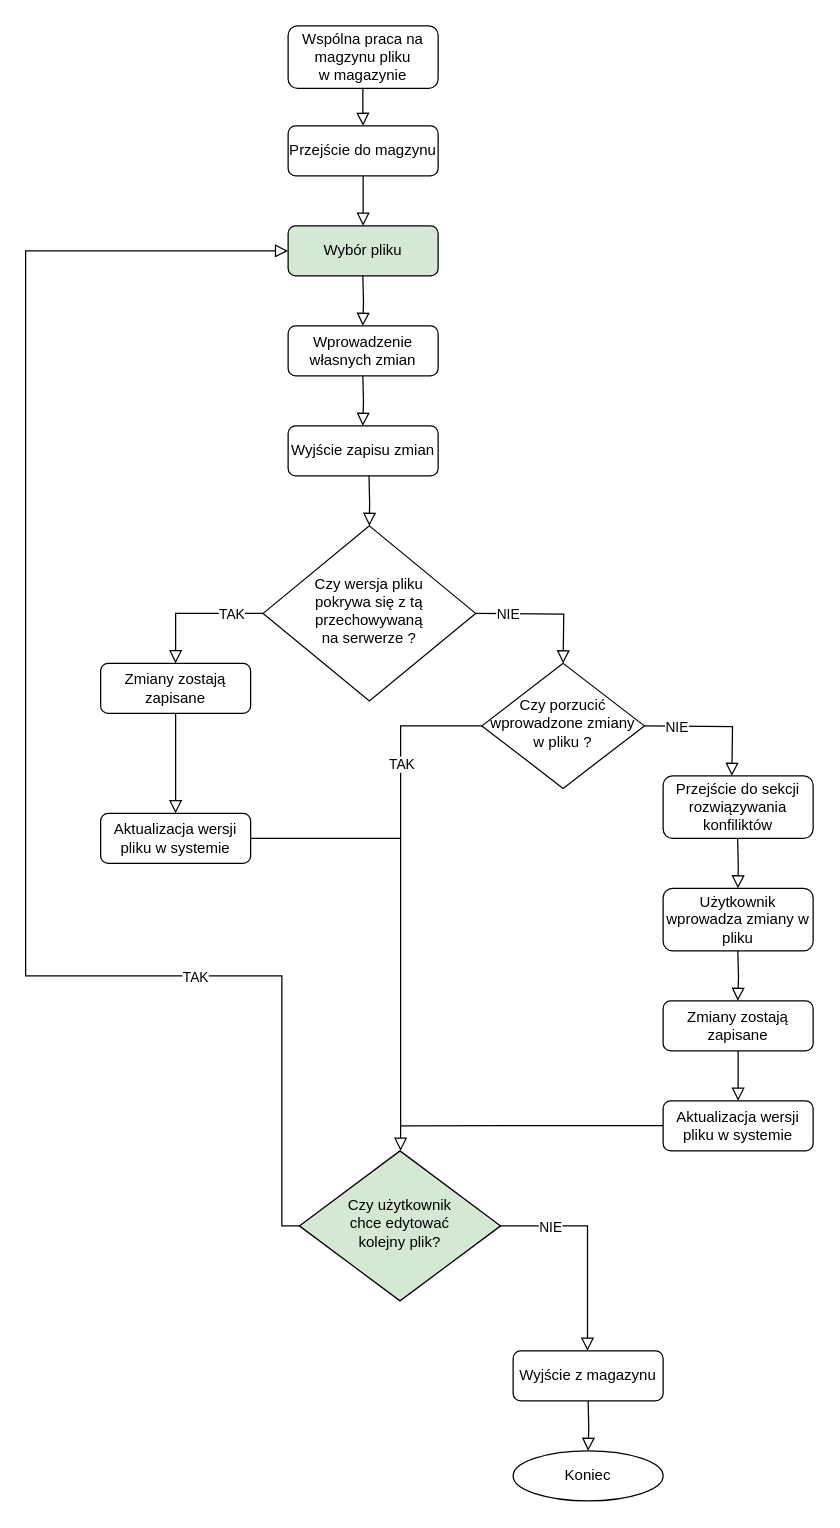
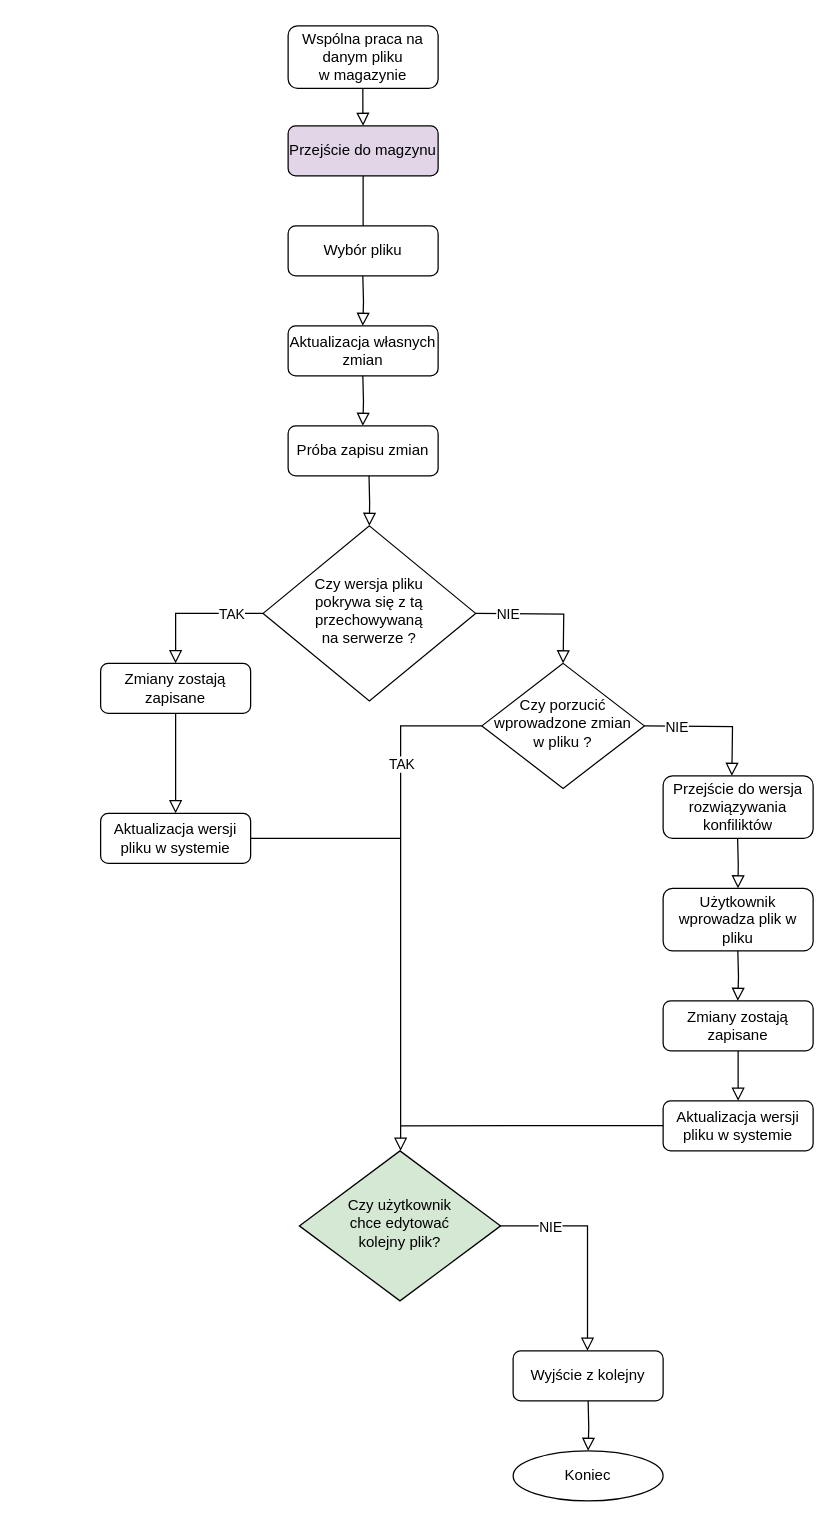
  <mxCell id="0" />
  <mxCell id="1" parent="0" />
  <mxCell id="2" value="" style="rounded=0;html=1;jettySize=auto;orthogonalLoop=1;fontSize=11;endArrow=block;endFill=0;endSize=8;strokeWidth=1;shadow=0;labelBackgroundColor=none;edgeStyle=orthogonalEdgeStyle;exitX=0;exitY=0.5;exitDx=0;exitDy=0;entryX=0.5;entryY=0;entryDx=0;entryDy=0;" parent="1" source="4" target="11" edge="1"><mxGeometry x="-1" y="-85" relative="1" as="geometry"><mxPoint x="25" y="-60" as="offset" /><mxPoint x="190" y="735" as="targetPoint" /></mxGeometry></mxCell>
  <mxCell id="3" value="TAK" style="edgeLabel;html=1;align=center;verticalAlign=middle;resizable=0;points=[];" parent="2" vertex="1" connectable="0"><mxGeometry x="-0.532" relative="1" as="geometry"><mxPoint as="offset" /></mxGeometry></mxCell>
  <mxCell id="4" value="Czy wersja pliku &lt;br&gt;pokrywa się z tą przechowywaną &lt;br&gt;na serwerze ?" style="rhombus;whiteSpace=wrap;html=1;shadow=0;fontFamily=Helvetica;fontSize=12;align=center;strokeWidth=1;spacing=6;spacingTop=-4;" parent="1" vertex="1"><mxGeometry x="210" y="420" width="170" height="140" as="geometry" /></mxCell>
- <mxCell id="5" value="Przejście do sekcji rozwiązywania konfiliktów" style="rounded=1;whiteSpace=wrap;html=1;fontSize=12;glass=0;strokeWidth=1;shadow=0;" parent="1" vertex="1"><mxGeometry x="530" y="620" width="120" height="50" as="geometry" /></mxCell>
- <mxCell id="6" value="Przejście do magzynu" style="rounded=1;whiteSpace=wrap;html=1;fontSize=12;glass=0;strokeWidth=1;shadow=0;" parent="1" vertex="1"><mxGeometry x="230" y="100" width="120" height="40" as="geometry" /></mxCell>
- <mxCell id="7" value="Wspólna praca na magzynu pliku &lt;br&gt;w magazynie" style="rounded=1;whiteSpace=wrap;html=1;fontSize=12;glass=0;strokeWidth=1;shadow=0;" parent="1" vertex="1"><mxGeometry x="230" y="20" width="120" height="50" as="geometry" /></mxCell>
+ <mxCell id="5" value="Przejście do wersja rozwiązywania konfiliktów" style="rounded=1;whiteSpace=wrap;html=1;fontSize=12;glass=0;strokeWidth=1;shadow=0;" parent="1" vertex="1"><mxGeometry x="530" y="620" width="120" height="50" as="geometry" /></mxCell>
+ <mxCell id="6" value="Przejście do magzynu" style="rounded=1;whiteSpace=wrap;html=1;fontSize=12;glass=0;strokeWidth=1;shadow=0;fillColor=#e1d5e7;" parent="1" vertex="1"><mxGeometry x="230" y="100" width="120" height="40" as="geometry" /></mxCell>
+ <mxCell id="7" value="Wspólna praca na danym pliku &lt;br&gt;w magazynie" style="rounded=1;whiteSpace=wrap;html=1;fontSize=12;glass=0;strokeWidth=1;shadow=0;" parent="1" vertex="1"><mxGeometry x="230" y="20" width="120" height="50" as="geometry" /></mxCell>
  <mxCell id="8" value="" style="rounded=0;html=1;jettySize=auto;orthogonalLoop=1;fontSize=11;endArrow=block;endFill=0;endSize=8;strokeWidth=1;shadow=0;labelBackgroundColor=none;edgeStyle=orthogonalEdgeStyle;" parent="1" edge="1"><mxGeometry relative="1" as="geometry"><mxPoint x="289.76" y="70" as="sourcePoint" /><mxPoint x="290" y="100" as="targetPoint" /><Array as="points"><mxPoint x="290" y="90" /><mxPoint x="290" y="90" /></Array></mxGeometry></mxCell>
- <mxCell id="9" value="Wybór pliku" style="rounded=1;whiteSpace=wrap;html=1;fontSize=12;glass=0;strokeWidth=1;shadow=0;fillColor=#d5e8d4;" parent="1" vertex="1"><mxGeometry x="230" y="180" width="120" height="40" as="geometry" /></mxCell>
- <mxCell id="10" value="" style="rounded=0;html=1;jettySize=auto;orthogonalLoop=1;fontSize=11;endArrow=block;endFill=0;endSize=8;strokeWidth=1;shadow=0;labelBackgroundColor=none;edgeStyle=orthogonalEdgeStyle;entryX=0.5;entryY=0;entryDx=0;entryDy=0;exitX=0.5;exitY=1;exitDx=0;exitDy=0;" parent="1" source="6" target="9" edge="1"><mxGeometry relative="1" as="geometry"><mxPoint x="299.76" y="80" as="sourcePoint" /><mxPoint x="300" y="110" as="targetPoint" /></mxGeometry></mxCell>
+ <mxCell id="9" value="Wybór pliku" style="rounded=1;whiteSpace=wrap;html=1;fontSize=12;glass=0;strokeWidth=1;shadow=0;" parent="1" vertex="1"><mxGeometry x="230" y="180" width="120" height="40" as="geometry" /></mxCell>
+ <mxCell id="10" value="" style="rounded=0;html=1;jettySize=auto;orthogonalLoop=1;fontSize=11;endArrow=none;endFill=0;endSize=8;strokeWidth=1;shadow=0;labelBackgroundColor=none;edgeStyle=orthogonalEdgeStyle;entryX=0.5;entryY=0;entryDx=0;entryDy=0;exitX=0.5;exitY=1;exitDx=0;exitDy=0;" parent="1" source="6" target="9" edge="1"><mxGeometry relative="1" as="geometry"><mxPoint x="299.76" y="80" as="sourcePoint" /><mxPoint x="300" y="110" as="targetPoint" /></mxGeometry></mxCell>
  <mxCell id="11" value="Zmiany zostają zapisane" style="rounded=1;whiteSpace=wrap;html=1;fontSize=12;glass=0;strokeWidth=1;shadow=0;" parent="1" vertex="1"><mxGeometry x="80" y="530" width="120" height="40" as="geometry" /></mxCell>
  <mxCell id="12" value="" style="rounded=0;html=1;jettySize=auto;orthogonalLoop=1;fontSize=11;endArrow=block;endFill=0;endSize=8;strokeWidth=1;shadow=0;labelBackgroundColor=none;edgeStyle=orthogonalEdgeStyle;exitX=0.5;exitY=1;exitDx=0;exitDy=0;entryX=0.5;entryY=0;entryDx=0;entryDy=0;" parent="1" source="11" target="18" edge="1"><mxGeometry x="-1" y="-85" relative="1" as="geometry"><mxPoint x="25" y="-60" as="offset" /><mxPoint x="-10" y="600" as="sourcePoint" /><mxPoint x="140" y="640" as="targetPoint" /></mxGeometry></mxCell>
- <mxCell id="13" value="Wprowadzenie własnych zmian" style="rounded=1;whiteSpace=wrap;html=1;fontSize=12;glass=0;strokeWidth=1;shadow=0;" vertex="1" parent="1"><mxGeometry x="230" y="260" width="120" height="40" as="geometry" /></mxCell>
+ <mxCell id="13" value="Aktualizacja własnych zmian" style="rounded=1;whiteSpace=wrap;html=1;fontSize=12;glass=0;strokeWidth=1;shadow=0;" vertex="1" parent="1"><mxGeometry x="230" y="260" width="120" height="40" as="geometry" /></mxCell>
  <mxCell id="14" value="" style="rounded=0;html=1;jettySize=auto;orthogonalLoop=1;fontSize=11;endArrow=block;endFill=0;endSize=8;strokeWidth=1;shadow=0;labelBackgroundColor=none;edgeStyle=orthogonalEdgeStyle;entryX=0.5;entryY=0;entryDx=0;entryDy=0;exitX=0.5;exitY=1;exitDx=0;exitDy=0;" edge="1" parent="1"><mxGeometry relative="1" as="geometry"><mxPoint x="289.75" y="220" as="sourcePoint" /><mxPoint x="289.75" y="260" as="targetPoint" /></mxGeometry></mxCell>
- <mxCell id="15" value="Wyjście zapisu zmian" style="rounded=1;whiteSpace=wrap;html=1;fontSize=12;glass=0;strokeWidth=1;shadow=0;" vertex="1" parent="1"><mxGeometry x="230" y="340" width="120" height="40" as="geometry" /></mxCell>
+ <mxCell id="15" value="Próba zapisu zmian" style="rounded=1;whiteSpace=wrap;html=1;fontSize=12;glass=0;strokeWidth=1;shadow=0;" vertex="1" parent="1"><mxGeometry x="230" y="340" width="120" height="40" as="geometry" /></mxCell>
  <mxCell id="16" value="" style="rounded=0;html=1;jettySize=auto;orthogonalLoop=1;fontSize=11;endArrow=block;endFill=0;endSize=8;strokeWidth=1;shadow=0;labelBackgroundColor=none;edgeStyle=orthogonalEdgeStyle;entryX=0.5;entryY=0;entryDx=0;entryDy=0;exitX=0.5;exitY=1;exitDx=0;exitDy=0;" edge="1" parent="1"><mxGeometry relative="1" as="geometry"><mxPoint x="289.75" y="300" as="sourcePoint" /><mxPoint x="289.75" y="340" as="targetPoint" /></mxGeometry></mxCell>
  <mxCell id="17" value="" style="rounded=0;html=1;jettySize=auto;orthogonalLoop=1;fontSize=11;endArrow=block;endFill=0;endSize=8;strokeWidth=1;shadow=0;labelBackgroundColor=none;edgeStyle=orthogonalEdgeStyle;entryX=0.5;entryY=0;entryDx=0;entryDy=0;exitX=0.5;exitY=1;exitDx=0;exitDy=0;" edge="1" parent="1" target="4"><mxGeometry relative="1" as="geometry"><mxPoint x="294.72" y="380" as="sourcePoint" /><mxPoint x="294.72" y="420" as="targetPoint" /></mxGeometry></mxCell>
  <mxCell id="18" value="Aktualizacja wersji pliku w systemie" style="rounded=1;whiteSpace=wrap;html=1;fontSize=12;glass=0;strokeWidth=1;shadow=0;" vertex="1" parent="1"><mxGeometry x="80" y="650" width="120" height="40" as="geometry" /></mxCell>
- <mxCell id="19" value="Czy porzucić wprowadzone zmiany w pliku ?" style="rhombus;whiteSpace=wrap;html=1;shadow=0;fontFamily=Helvetica;fontSize=12;align=center;strokeWidth=1;spacing=6;spacingTop=-4;" vertex="1" parent="1"><mxGeometry x="385" y="530" width="130" height="100" as="geometry" /></mxCell>
+ <mxCell id="19" value="Czy porzucić wprowadzone zmian w pliku ?" style="rhombus;whiteSpace=wrap;html=1;shadow=0;fontFamily=Helvetica;fontSize=12;align=center;strokeWidth=1;spacing=6;spacingTop=-4;" vertex="1" parent="1"><mxGeometry x="385" y="530" width="130" height="100" as="geometry" /></mxCell>
  <mxCell id="20" value="" style="rounded=0;html=1;jettySize=auto;orthogonalLoop=1;fontSize=11;endArrow=block;endFill=0;endSize=8;strokeWidth=1;shadow=0;labelBackgroundColor=none;edgeStyle=orthogonalEdgeStyle;exitX=0;exitY=0.5;exitDx=0;exitDy=0;entryX=0.5;entryY=0;entryDx=0;entryDy=0;" edge="1" parent="1"><mxGeometry x="-1" y="-85" relative="1" as="geometry"><mxPoint x="25" y="-60" as="offset" /><mxPoint x="450" y="530" as="targetPoint" /><mxPoint x="380" y="490" as="sourcePoint" /></mxGeometry></mxCell>
  <mxCell id="21" value="NIE" style="edgeLabel;html=1;align=center;verticalAlign=middle;resizable=0;points=[];" vertex="1" connectable="0" parent="20"><mxGeometry x="-0.532" relative="1" as="geometry"><mxPoint as="offset" /></mxGeometry></mxCell>
  <mxCell id="22" value="" style="rounded=0;html=1;jettySize=auto;orthogonalLoop=1;fontSize=11;endArrow=block;endFill=0;endSize=8;strokeWidth=1;shadow=0;labelBackgroundColor=none;edgeStyle=orthogonalEdgeStyle;exitX=0;exitY=0.5;exitDx=0;exitDy=0;" edge="1" parent="1"><mxGeometry x="-1" y="-85" relative="1" as="geometry"><mxPoint x="25" y="-60" as="offset" /><mxPoint x="320" y="920" as="targetPoint" /><mxPoint x="385" y="580" as="sourcePoint" /><Array as="points"><mxPoint x="320" y="580" /></Array></mxGeometry></mxCell>
  <mxCell id="23" value="TAK" style="edgeLabel;html=1;align=center;verticalAlign=middle;resizable=0;points=[];" vertex="1" connectable="0" parent="22"><mxGeometry x="-0.532" relative="1" as="geometry"><mxPoint as="offset" /></mxGeometry></mxCell>
  <mxCell id="24" value="" style="rounded=0;html=1;jettySize=auto;orthogonalLoop=1;fontSize=11;endArrow=block;endFill=0;endSize=8;strokeWidth=1;shadow=0;labelBackgroundColor=none;edgeStyle=orthogonalEdgeStyle;exitX=0;exitY=0.5;exitDx=0;exitDy=0;entryX=0.5;entryY=0;entryDx=0;entryDy=0;" edge="1" parent="1"><mxGeometry x="-1" y="-85" relative="1" as="geometry"><mxPoint x="25" y="-60" as="offset" /><mxPoint x="585" y="620" as="targetPoint" /><mxPoint x="515" y="580" as="sourcePoint" /></mxGeometry></mxCell>
  <mxCell id="25" value="NIE" style="edgeLabel;html=1;align=center;verticalAlign=middle;resizable=0;points=[];" vertex="1" connectable="0" parent="24"><mxGeometry x="-0.532" relative="1" as="geometry"><mxPoint as="offset" /></mxGeometry></mxCell>
- <mxCell id="26" value="Użytkownik wprowadza zmiany w pliku" style="rounded=1;whiteSpace=wrap;html=1;fontSize=12;glass=0;strokeWidth=1;shadow=0;" vertex="1" parent="1"><mxGeometry x="530" y="710" width="120" height="50" as="geometry" /></mxCell>
+ <mxCell id="26" value="Użytkownik wprowadza plik w pliku" style="rounded=1;whiteSpace=wrap;html=1;fontSize=12;glass=0;strokeWidth=1;shadow=0;" vertex="1" parent="1"><mxGeometry x="530" y="710" width="120" height="50" as="geometry" /></mxCell>
  <mxCell id="27" value="" style="rounded=0;html=1;jettySize=auto;orthogonalLoop=1;fontSize=11;endArrow=block;endFill=0;endSize=8;strokeWidth=1;shadow=0;labelBackgroundColor=none;edgeStyle=orthogonalEdgeStyle;entryX=0.5;entryY=0;entryDx=0;entryDy=0;exitX=0.5;exitY=1;exitDx=0;exitDy=0;" edge="1" parent="1"><mxGeometry relative="1" as="geometry"><mxPoint x="589.6" y="670" as="sourcePoint" /><mxPoint x="589.88" y="710" as="targetPoint" /></mxGeometry></mxCell>
  <mxCell id="28" value="Zmiany zostają zapisane" style="rounded=1;whiteSpace=wrap;html=1;fontSize=12;glass=0;strokeWidth=1;shadow=0;" vertex="1" parent="1"><mxGeometry x="530" y="800" width="120" height="40" as="geometry" /></mxCell>
  <mxCell id="29" value="" style="rounded=0;html=1;jettySize=auto;orthogonalLoop=1;fontSize=11;endArrow=block;endFill=0;endSize=8;strokeWidth=1;shadow=0;labelBackgroundColor=none;edgeStyle=orthogonalEdgeStyle;exitX=0.5;exitY=1;exitDx=0;exitDy=0;" edge="1" parent="1" source="28"><mxGeometry x="-1" y="-85" relative="1" as="geometry"><mxPoint x="25" y="-60" as="offset" /><mxPoint x="440" y="870" as="sourcePoint" /><mxPoint x="590" y="880" as="targetPoint" /></mxGeometry></mxCell>
  <mxCell id="30" value="Aktualizacja wersji pliku w systemie" style="rounded=1;whiteSpace=wrap;html=1;fontSize=12;glass=0;strokeWidth=1;shadow=0;" vertex="1" parent="1"><mxGeometry x="530" y="880" width="120" height="40" as="geometry" /></mxCell>
  <mxCell id="31" value="" style="rounded=0;html=1;jettySize=auto;orthogonalLoop=1;fontSize=11;endArrow=block;endFill=0;endSize=8;strokeWidth=1;shadow=0;labelBackgroundColor=none;edgeStyle=orthogonalEdgeStyle;exitX=0.5;exitY=1;exitDx=0;exitDy=0;" edge="1" parent="1"><mxGeometry x="-1" y="-85" relative="1" as="geometry"><mxPoint x="25" y="-60" as="offset" /><mxPoint x="589.75" y="760" as="sourcePoint" /><mxPoint x="589.75" y="800" as="targetPoint" /></mxGeometry></mxCell>
  <mxCell id="32" value="Czy użytkownik &lt;br&gt;chce edytować &lt;br&gt;kolejny plik?" style="rhombus;whiteSpace=wrap;html=1;shadow=0;fontFamily=Helvetica;fontSize=12;align=center;strokeWidth=1;spacing=6;spacingTop=-4;fillColor=#d5e8d4;" vertex="1" parent="1"><mxGeometry x="238.97" y="920" width="161.03" height="120" as="geometry" /></mxCell>
  <mxCell id="33" value="" style="rounded=0;html=1;jettySize=auto;orthogonalLoop=1;fontSize=11;endArrow=block;endFill=0;endSize=8;strokeWidth=1;shadow=0;labelBackgroundColor=none;edgeStyle=orthogonalEdgeStyle;" edge="1" parent="1"><mxGeometry x="-1" y="-85" relative="1" as="geometry"><mxPoint x="25" y="-60" as="offset" /><mxPoint x="469.5" y="1080" as="targetPoint" /><mxPoint x="399" y="980" as="sourcePoint" /><Array as="points"><mxPoint x="399" y="980" /><mxPoint x="470" y="980" /></Array></mxGeometry></mxCell>
  <mxCell id="34" value="NIE" style="edgeLabel;html=1;align=center;verticalAlign=middle;resizable=0;points=[];" vertex="1" connectable="0" parent="33"><mxGeometry x="-0.532" relative="1" as="geometry"><mxPoint as="offset" /></mxGeometry></mxCell>
- <mxCell id="35" value="" style="rounded=0;html=1;jettySize=auto;orthogonalLoop=1;fontSize=11;endArrow=block;endFill=0;endSize=8;strokeWidth=1;shadow=0;labelBackgroundColor=none;edgeStyle=orthogonalEdgeStyle;exitX=0;exitY=0.5;exitDx=0;exitDy=0;entryX=0;entryY=0.5;entryDx=0;entryDy=0;" edge="1" parent="1" source="32" target="9"><mxGeometry x="-1" y="-85" relative="1" as="geometry"><mxPoint x="25" y="-60" as="offset" /><mxPoint x="155" y="960" as="targetPoint" /><mxPoint x="225" y="850" as="sourcePoint" /><Array as="points"><mxPoint x="225" y="980" /><mxPoint x="225" y="780" /><mxPoint x="20" y="780" /><mxPoint x="20" y="200" /></Array></mxGeometry></mxCell>
- <mxCell id="36" value="TAK" style="edgeLabel;html=1;align=center;verticalAlign=middle;resizable=0;points=[];" vertex="1" connectable="0" parent="35"><mxGeometry x="-0.532" relative="1" as="geometry"><mxPoint as="offset" /></mxGeometry></mxCell>
  <mxCell id="37" value="" style="endArrow=none;html=1;rounded=0;exitX=1;exitY=0.5;exitDx=0;exitDy=0;" edge="1" parent="1" source="18"><mxGeometry width="50" height="50" relative="1" as="geometry"><mxPoint x="320" y="750" as="sourcePoint" /><mxPoint x="320" y="670" as="targetPoint" /></mxGeometry></mxCell>
- <mxCell id="38" value="Wyjście z magazynu" style="rounded=1;whiteSpace=wrap;html=1;fontSize=12;glass=0;strokeWidth=1;shadow=0;" vertex="1" parent="1"><mxGeometry x="410" y="1080" width="120" height="40" as="geometry" /></mxCell>
+ <mxCell id="38" value="Wyjście z kolejny" style="rounded=1;whiteSpace=wrap;html=1;fontSize=12;glass=0;strokeWidth=1;shadow=0;" vertex="1" parent="1"><mxGeometry x="410" y="1080" width="120" height="40" as="geometry" /></mxCell>
  <mxCell id="39" value="Koniec" style="ellipse;whiteSpace=wrap;html=1;fontSize=12;glass=0;strokeWidth=1;shadow=0;" vertex="1" parent="1"><mxGeometry x="410" y="1160" width="120" height="40" as="geometry" /></mxCell>
  <mxCell id="40" value="" style="rounded=0;html=1;jettySize=auto;orthogonalLoop=1;fontSize=11;endArrow=block;endFill=0;endSize=8;strokeWidth=1;shadow=0;labelBackgroundColor=none;edgeStyle=orthogonalEdgeStyle;exitX=0.5;exitY=1;exitDx=0;exitDy=0;entryX=0.5;entryY=0;entryDx=0;entryDy=0;" edge="1" parent="1" target="39"><mxGeometry x="-1" y="-85" relative="1" as="geometry"><mxPoint x="25" y="-60" as="offset" /><mxPoint x="470" y="1120" as="sourcePoint" /><mxPoint x="695" y="1025" as="targetPoint" /></mxGeometry></mxCell>
  <mxCell id="41" value="" style="endArrow=none;html=1;rounded=0;" edge="1" parent="1"><mxGeometry width="50" height="50" relative="1" as="geometry"><mxPoint x="320" y="900" as="sourcePoint" /><mxPoint x="530" y="899.71" as="targetPoint" /></mxGeometry></mxCell>
